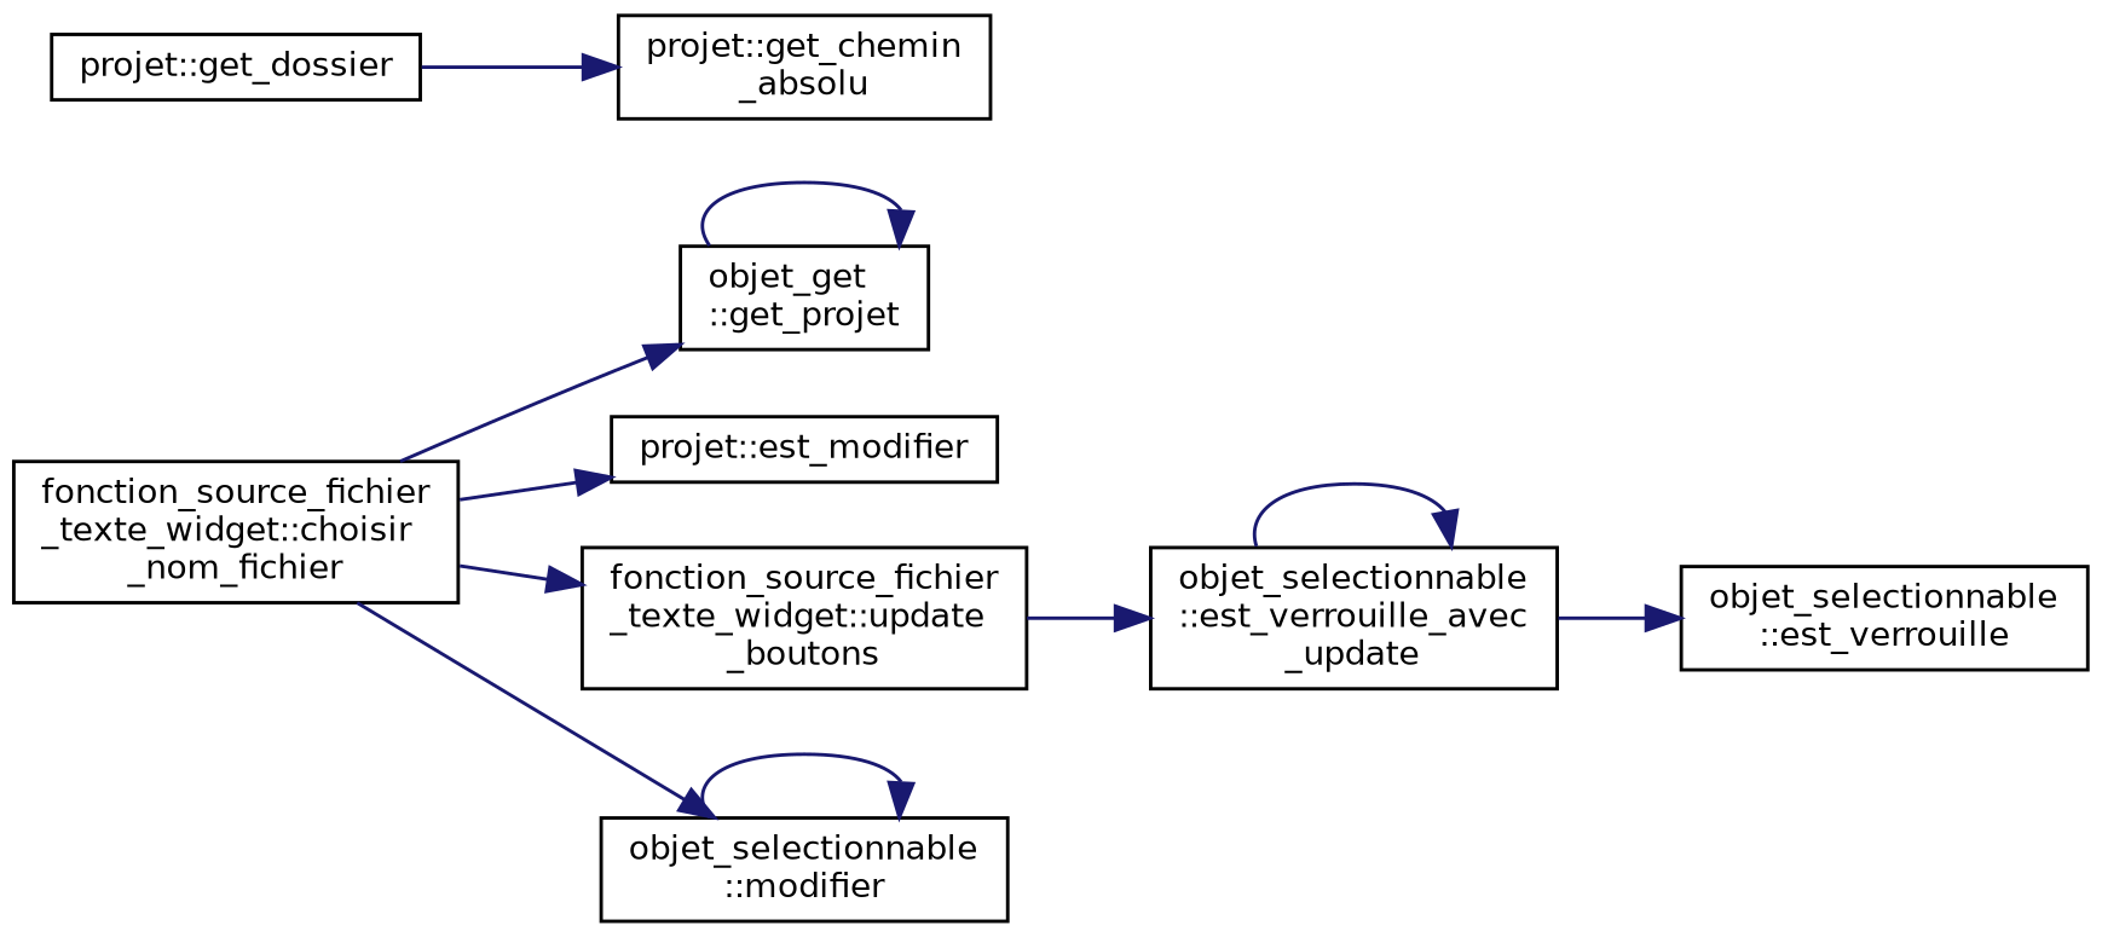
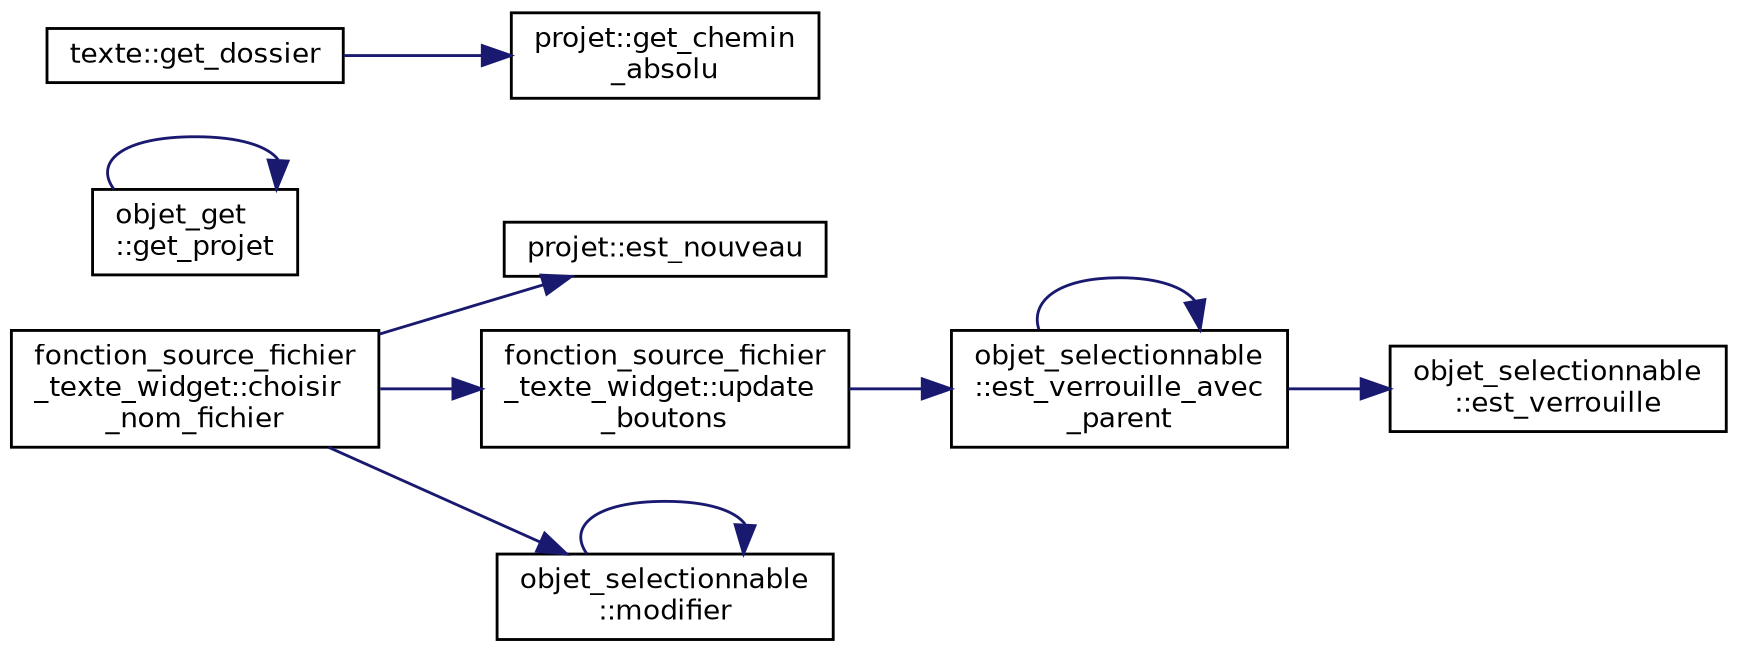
  digraph {
    rankdir=LR
    node [color=black fillcolor=white fontname=Helvetica fontsize=10 shape=record style=filled]
    edge [color=midnightblue fontname=Helvetica fontsize=10 labelfontname=Helvetica labelfontsize=10 style=solid]
    n1 [height=0.2 label="fonction_source_fichier\l_texte_widget::choisir\l_nom_fichier" width=0.4]
    n2 [height=0.2 label="objet_get\l::get_projet" width=0.4]
-   n3 [height=0.2 label="projet::est_modifier" width=0.4]
+   n3 [height=0.2 label="projet::est_nouveau" width=0.4]
    n4 [height=0.2 label="fonction_source_fichier\l_texte_widget::update\l_boutons" width=0.4]
    n5 [height=0.2 label="objet_selectionnable\l::modifier" width=0.4]
-   n6 [height=0.2 label="projet::get_dossier" width=0.4]
+   n6 [height=0.2 label="texte::get_dossier" width=0.4]
    n7 [height=0.2 label="projet::get_chemin\l_absolu" width=0.4]
-   n8 [height=0.2 label="objet_selectionnable\l::est_verrouille_avec\l_update" width=0.4]
+   n8 [height=0.2 label="objet_selectionnable\l::est_verrouille_avec\l_parent" width=0.4]
    n9 [height=0.2 label="objet_selectionnable\l::est_verrouille" width=0.4]
-   n1 -> n2
    n1 -> n3
    n1 -> n4
    n1 -> n5
    n2 -> n2
    n4 -> n8
    n5 -> n5
    n6 -> n7
    n8 -> n8
    n8 -> n9
  }
